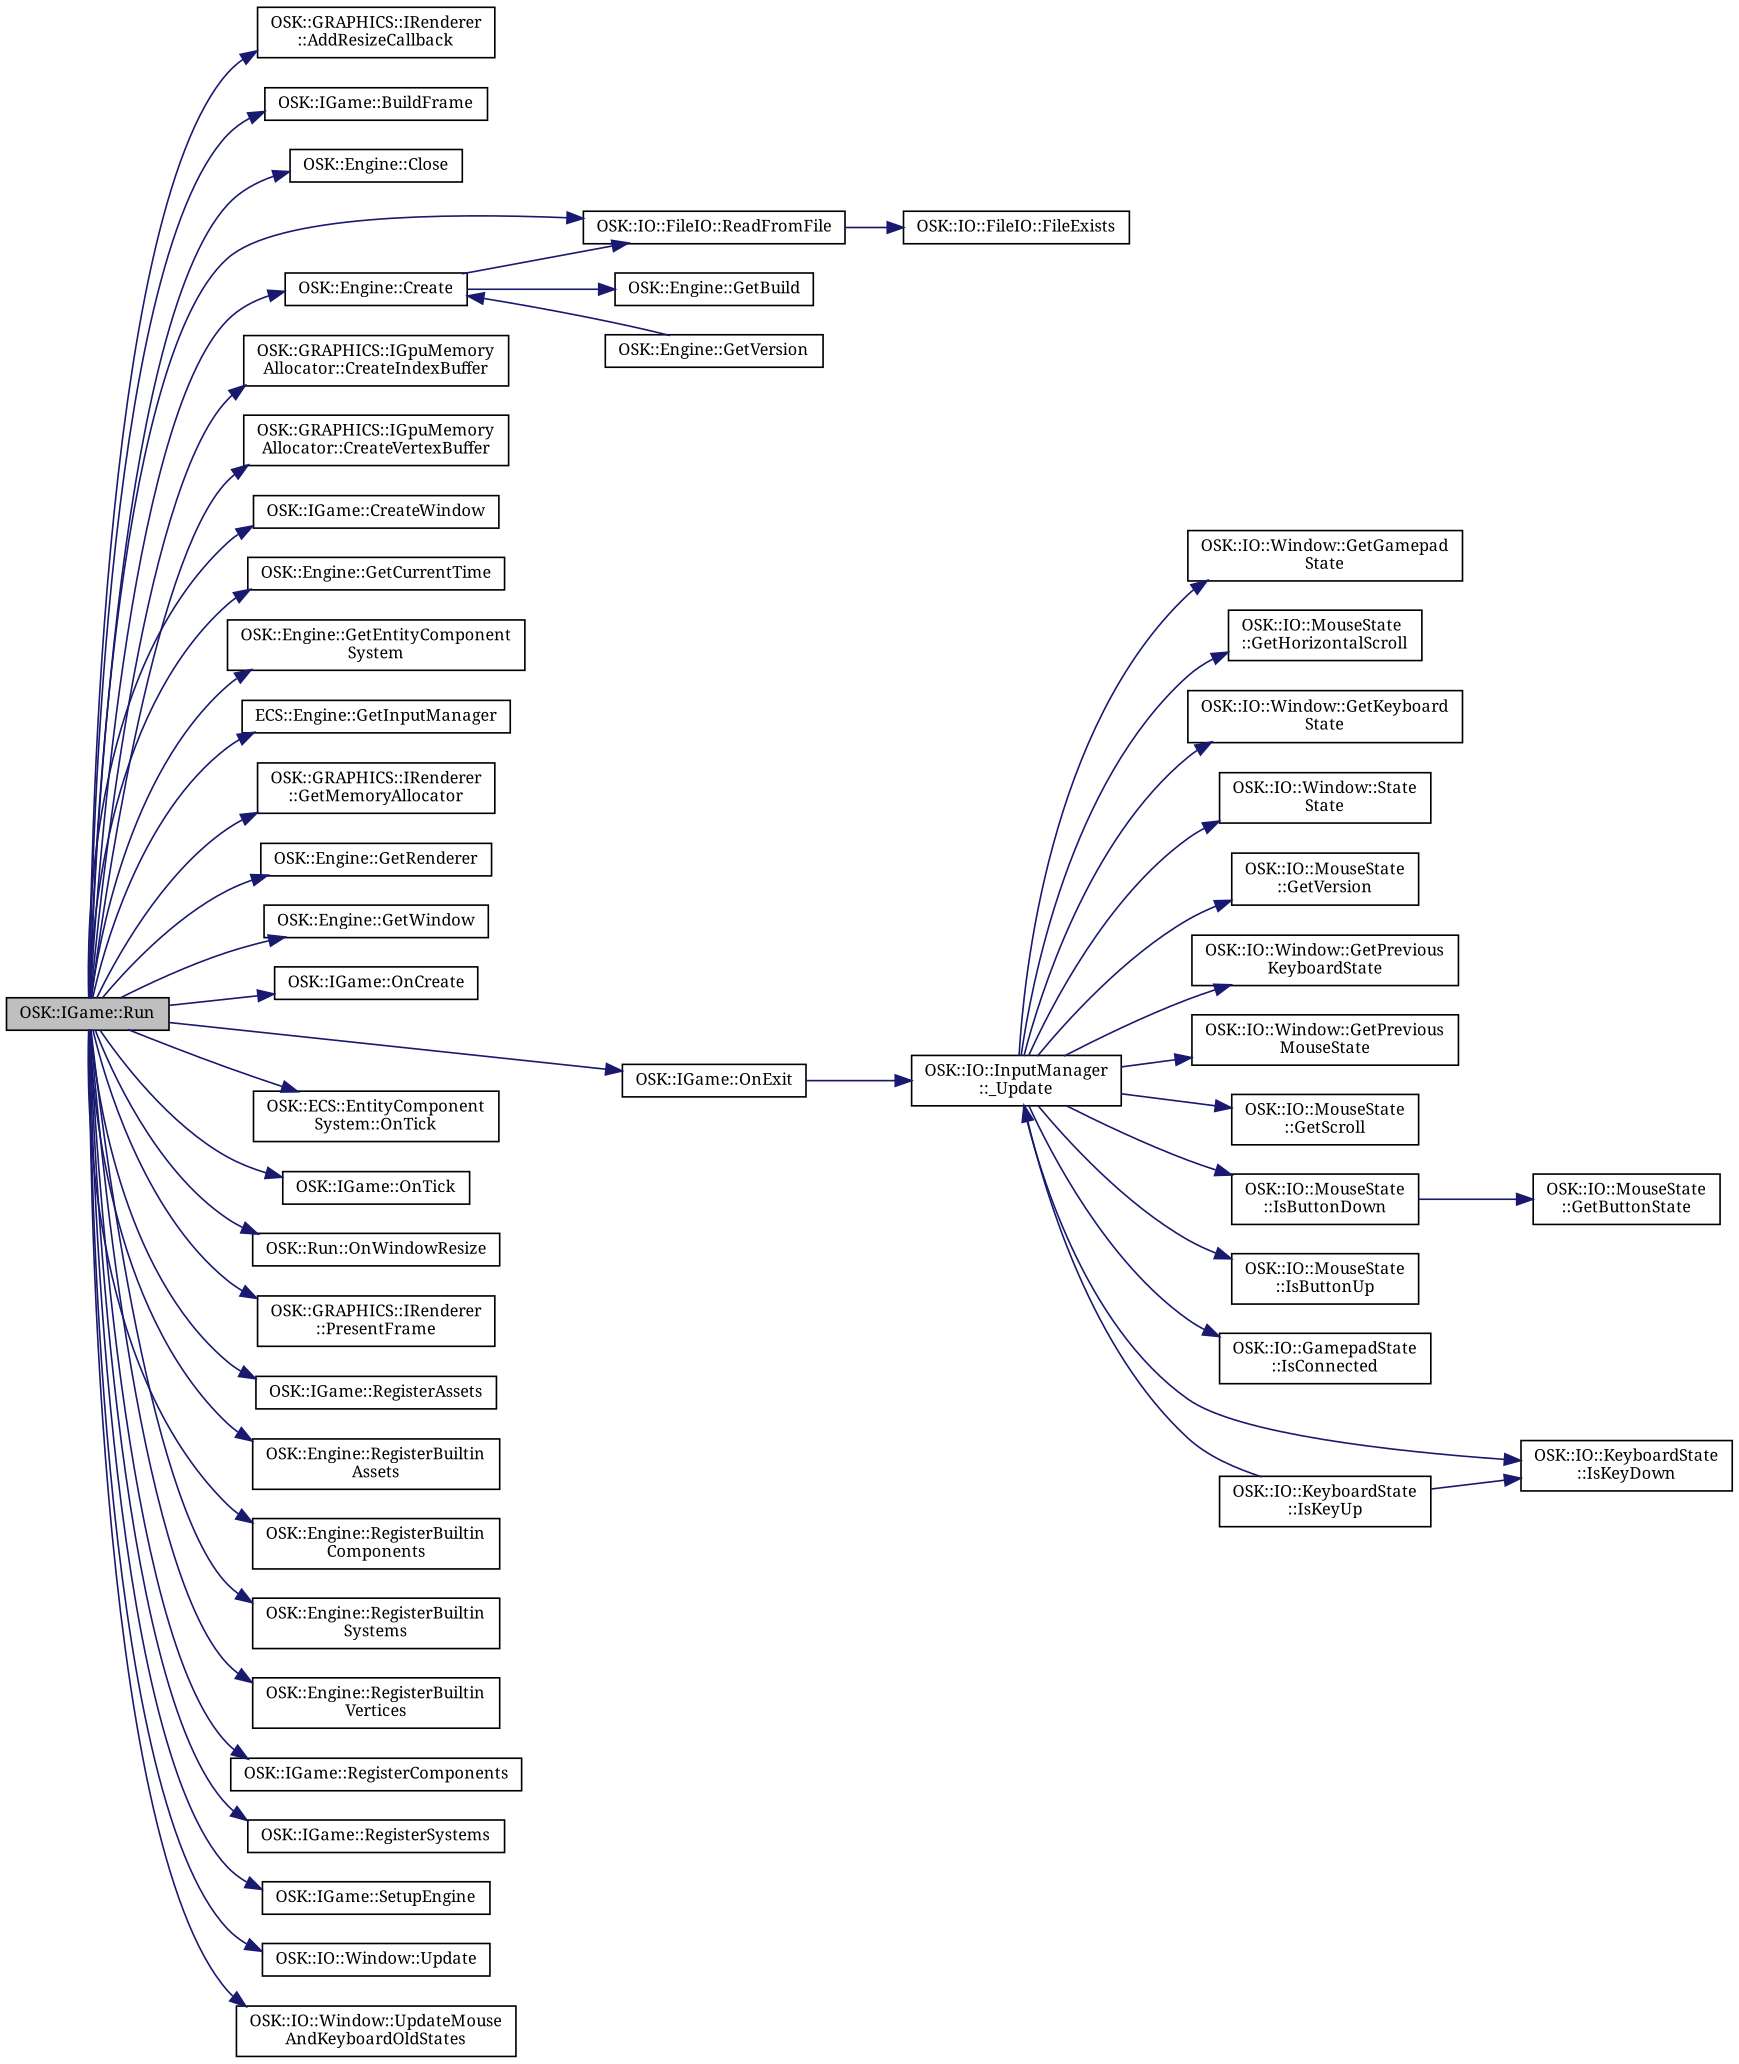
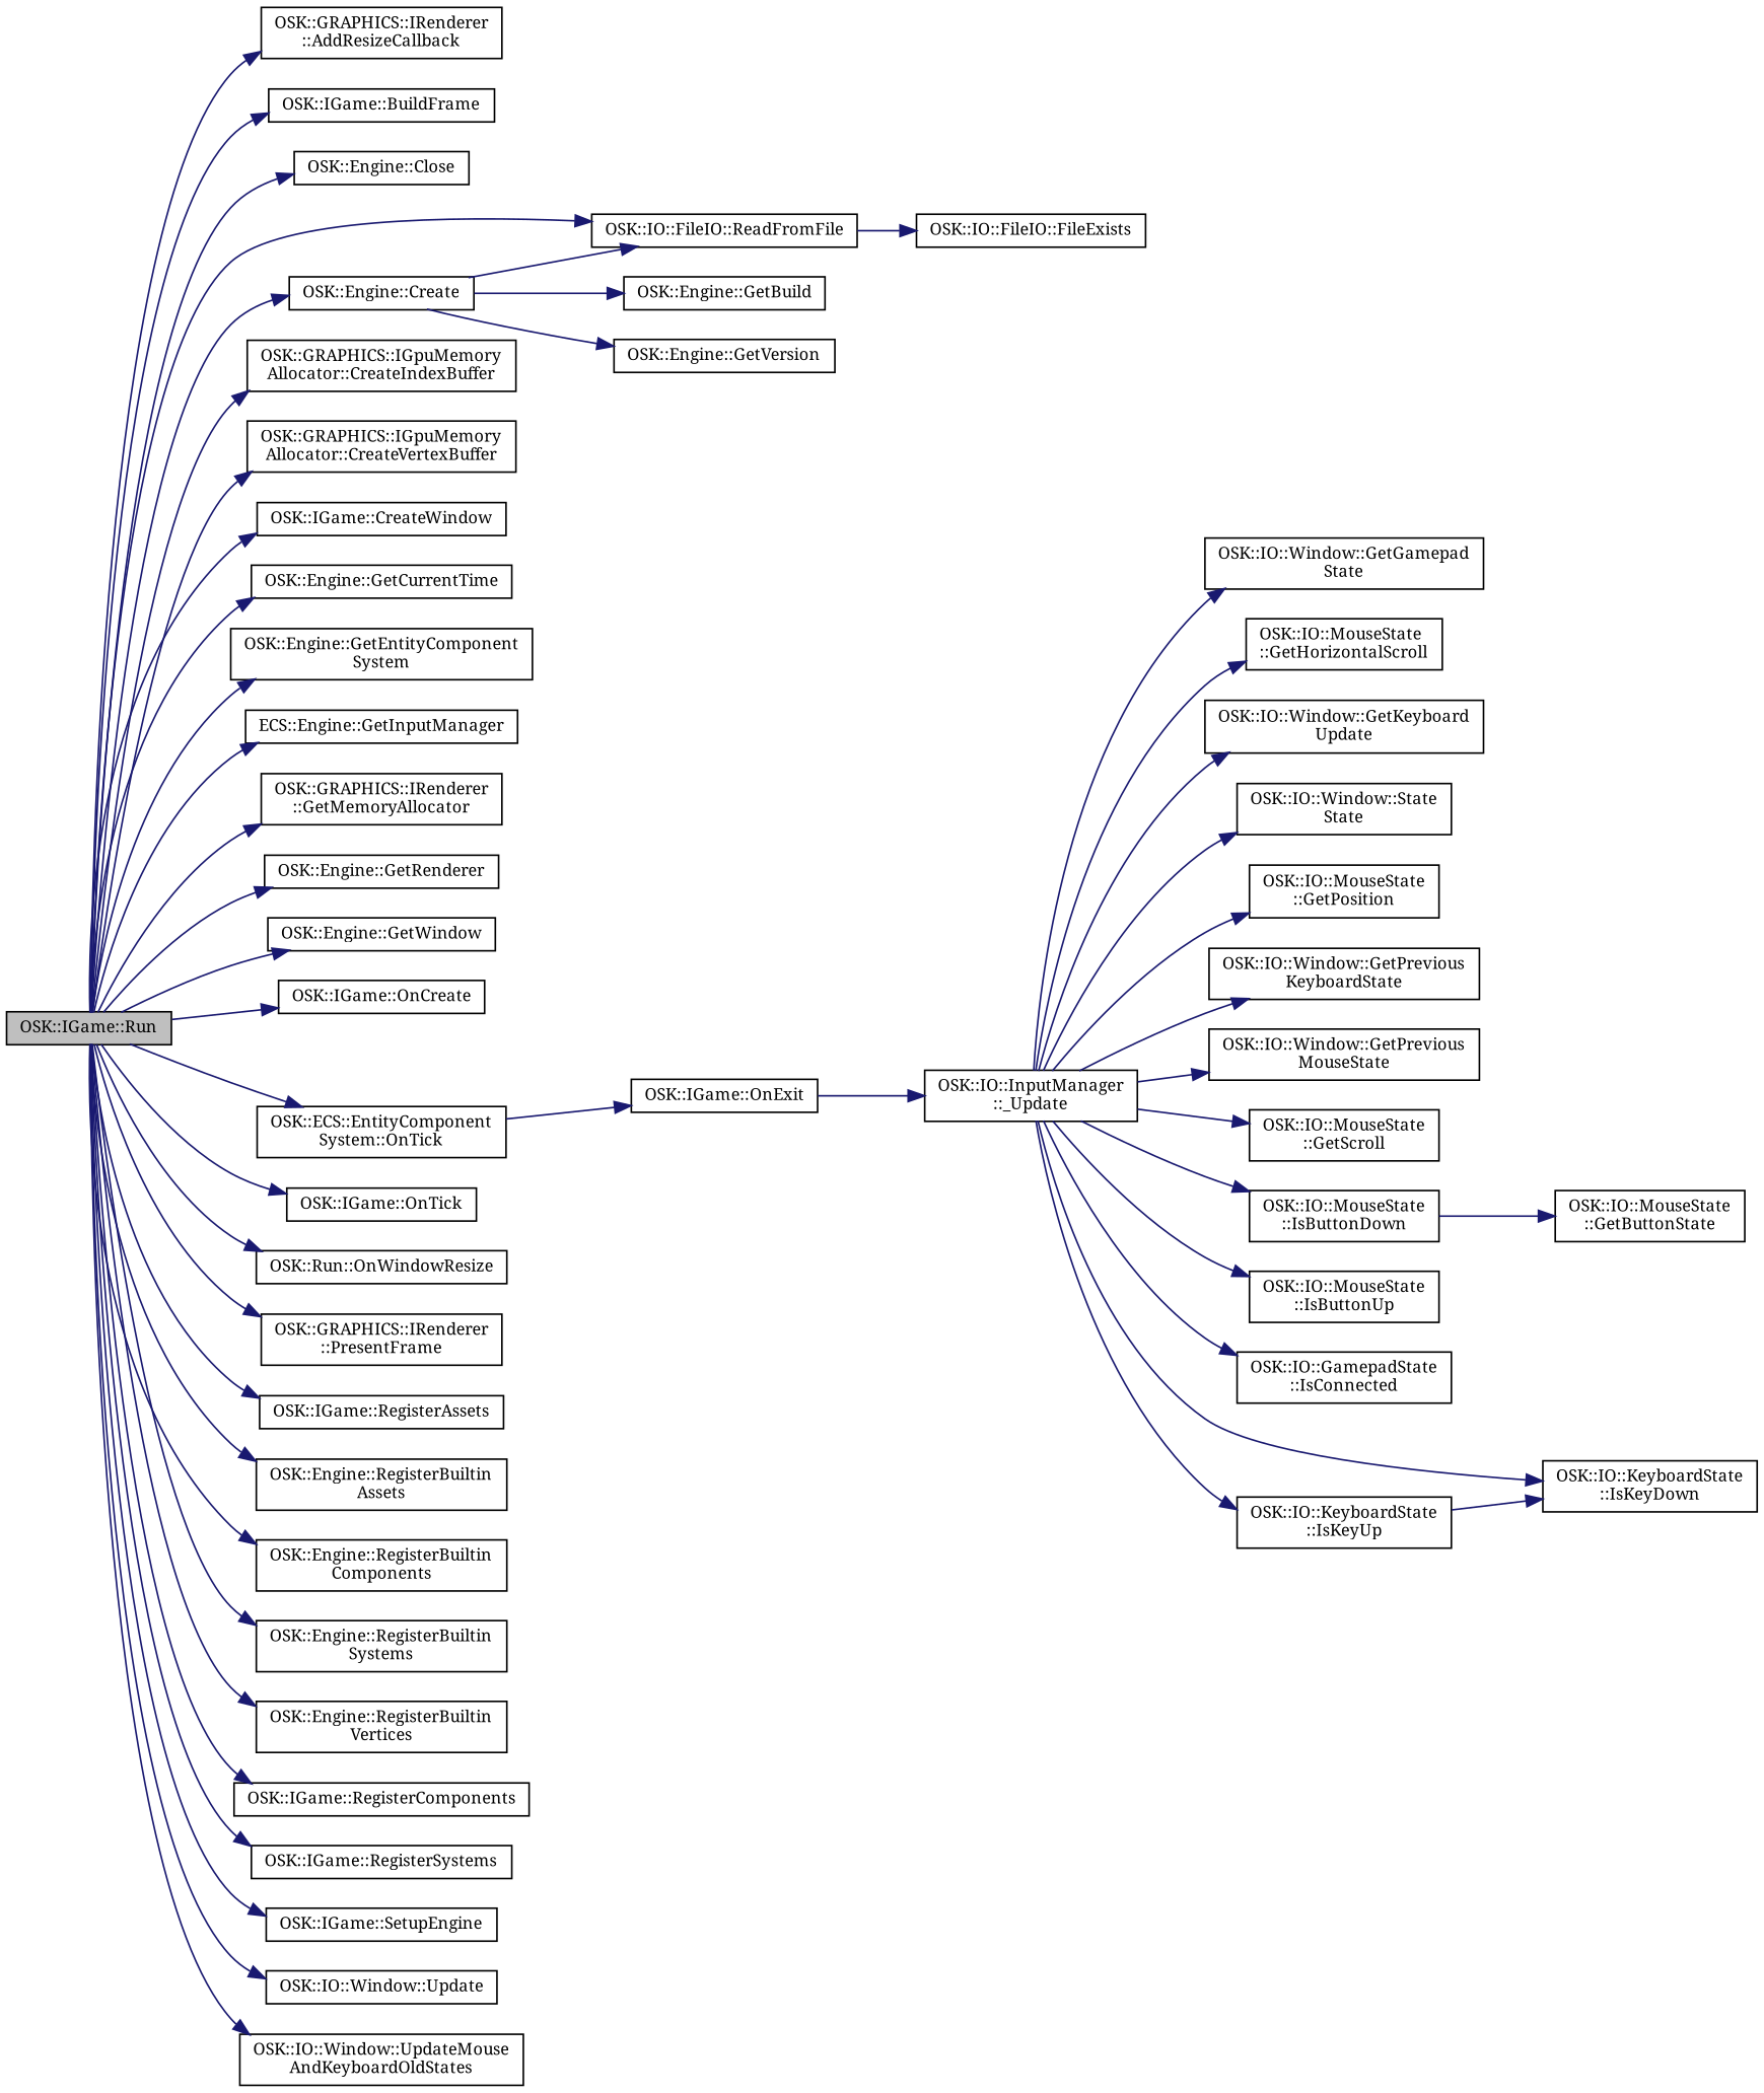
  digraph {
    fontname="Noto Serif"
    rankdir=LR
    node [color=black fillcolor=white fontname="Noto Serif" fontsize=10 shape=record style=filled]
    edge [color=midnightblue fontname="Noto Serif" fontsize=10 labelfontname=Helvetica labelfontsize=10 style=solid]
    n1 [fillcolor=grey75 fontcolor=black height=0.2 label="OSK::IGame::Run" width=0.4]
    n2 [height=0.2 label="OSK::GRAPHICS::IRenderer\l::AddResizeCallback" width=0.4]
    n3 [height=0.2 label="OSK::IGame::BuildFrame" width=0.4]
    n4 [height=0.2 label="OSK::Engine::Close" width=0.4]
    n5 [height=0.2 label="OSK::Engine::Create" width=0.4]
    n6 [height=0.2 label="OSK::IO::FileIO::ReadFromFile" width=0.4]
    n7 [height=0.2 label="OSK::GRAPHICS::IGpuMemory\lAllocator::CreateIndexBuffer" width=0.4]
    n8 [height=0.2 label="OSK::GRAPHICS::IGpuMemory\lAllocator::CreateVertexBuffer" width=0.4]
    n9 [height=0.2 label="OSK::IGame::CreateWindow" width=0.4]
    n10 [height=0.2 label="OSK::Engine::GetCurrentTime" width=0.4]
    n11 [height=0.2 label="OSK::Engine::GetEntityComponent\lSystem" width=0.4]
    n12 [height=0.2 label="ECS::Engine::GetInputManager" width=0.4]
    n13 [height=0.2 label="OSK::GRAPHICS::IRenderer\l::GetMemoryAllocator" width=0.4]
    n14 [height=0.2 label="OSK::Engine::GetRenderer" width=0.4]
    n15 [height=0.2 label="OSK::Engine::GetWindow" width=0.4]
    n16 [height=0.2 label="OSK::IGame::OnCreate" width=0.4]
    n17 [height=0.2 label="OSK::IGame::OnExit" width=0.4]
    n18 [height=0.2 label="OSK::ECS::EntityComponent\lSystem::OnTick" width=0.4]
    n19 [height=0.2 label="OSK::IGame::OnTick" width=0.4]
    n20 [height=0.2 label="OSK::Run::OnWindowResize" width=0.4]
    n21 [height=0.2 label="OSK::GRAPHICS::IRenderer\l::PresentFrame" width=0.4]
    n22 [height=0.2 label="OSK::IGame::RegisterAssets" width=0.4]
    n23 [height=0.2 label="OSK::Engine::RegisterBuiltin\lAssets" width=0.4]
    n24 [height=0.2 label="OSK::Engine::RegisterBuiltin\lComponents" width=0.4]
    n25 [height=0.2 label="OSK::Engine::RegisterBuiltin\lSystems" width=0.4]
    n26 [height=0.2 label="OSK::Engine::RegisterBuiltin\lVertices" width=0.4]
    n27 [height=0.2 label="OSK::IGame::RegisterComponents" width=0.4]
    n28 [height=0.2 label="OSK::IGame::RegisterSystems" width=0.4]
    n29 [height=0.2 label="OSK::IGame::SetupEngine" width=0.4]
    n30 [height=0.2 label="OSK::IO::Window::Update" width=0.4]
    n31 [height=0.2 label="OSK::IO::Window::UpdateMouse\lAndKeyboardOldStates" width=0.4]
    n32 [height=0.2 label="OSK::IO::InputManager\l::_Update" width=0.4]
    n33 [height=0.2 label="OSK::IO::Window::GetGamepad\lState" width=0.4]
    n34 [height=0.2 label="OSK::IO::MouseState\l::GetHorizontalScroll" width=0.4]
-   n35 [height=0.2 label="OSK::IO::Window::GetKeyboard\lState" width=0.4]
+   n35 [height=0.2 label="OSK::IO::Window::GetKeyboard\lUpdate" width=0.4]
    n36 [height=0.2 label="OSK::IO::Window::State\lState" width=0.4]
-   n37 [height=0.2 label="OSK::IO::MouseState\l::GetVersion" width=0.4]
+   n37 [height=0.2 label="OSK::IO::MouseState\l::GetPosition" width=0.4]
    n38 [height=0.2 label="OSK::IO::Window::GetPrevious\lKeyboardState" width=0.4]
    n39 [height=0.2 label="OSK::IO::Window::GetPrevious\lMouseState" width=0.4]
    n40 [height=0.2 label="OSK::IO::MouseState\l::GetScroll" width=0.4]
    n41 [height=0.2 label="OSK::IO::MouseState\l::IsButtonDown" width=0.4]
    n42 [height=0.2 label="OSK::IO::MouseState\l::IsButtonUp" width=0.4]
    n43 [height=0.2 label="OSK::IO::GamepadState\l::IsConnected" width=0.4]
    n44 [height=0.2 label="OSK::IO::KeyboardState\l::IsKeyDown" width=0.4]
    n45 [height=0.2 label="OSK::IO::KeyboardState\l::IsKeyUp" width=0.4]
    n46 [height=0.2 label="OSK::Engine::GetBuild" width=0.4]
    n47 [height=0.2 label="OSK::Engine::GetVersion" width=0.4]
    n48 [height=0.2 label="OSK::IO::FileIO::FileExists" width=0.4]
    n49 [height=0.2 label="OSK::IO::MouseState\l::GetButtonState" width=0.4]
    n1 -> n2
    n1 -> n3
    n1 -> n4
    n1 -> n5
    n1 -> n6
    n1 -> n7
    n1 -> n8
    n1 -> n9
    n1 -> n10
    n1 -> n11
    n1 -> n12
    n1 -> n13
    n1 -> n14
    n1 -> n15
    n1 -> n16
-   n1 -> n17
+   n18 -> n17
    n1 -> n18
    n1 -> n19
    n1 -> n20
    n1 -> n21
    n1 -> n22
    n1 -> n23
    n1 -> n24
    n1 -> n25
    n1 -> n26
    n1 -> n27
    n1 -> n28
    n1 -> n29
    n1 -> n30
    n1 -> n31
    n5 -> n6
    n5 -> n46
-   n47 -> n5
+   n5 -> n47
    n6 -> n48
    n17 -> n32
    n32 -> n33
    n32 -> n34
    n32 -> n35
    n32 -> n36
    n32 -> n37
    n32 -> n38
    n32 -> n39
    n32 -> n40
    n32 -> n41
    n32 -> n42
    n32 -> n43
    n32 -> n44
-   n45 -> n32
+   n32 -> n45
    n41 -> n49
    n45 -> n44
  }
